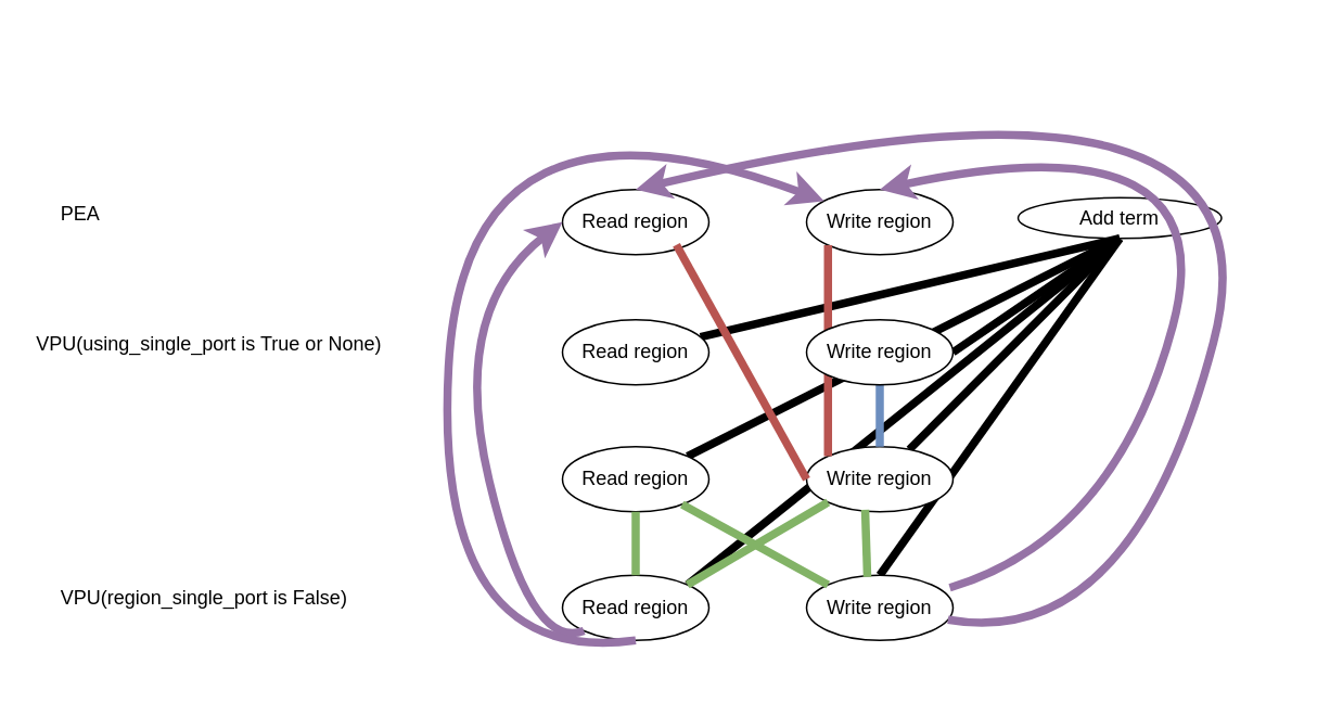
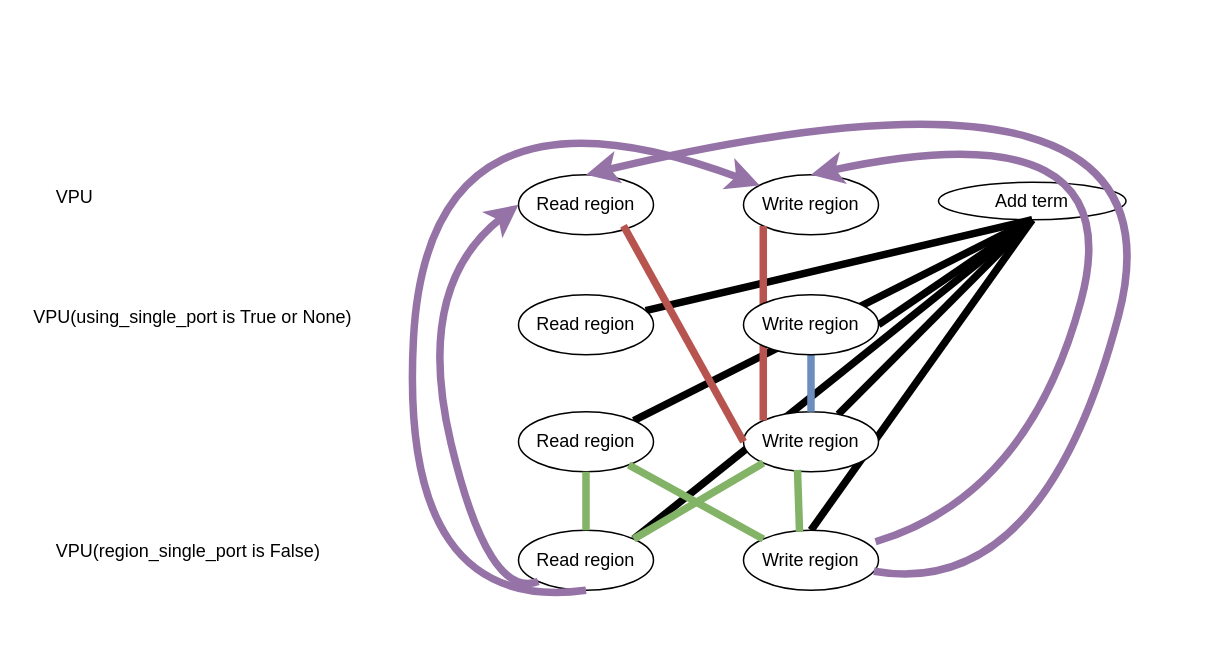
  <mxCell id="0" />
  <mxCell id="1" parent="0" />
- <mxCell id="2" value="PEA" style="text;html=1;strokeColor=none;fillColor=none;align=left;verticalAlign=middle;whiteSpace=wrap;rounded=0;" vertex="1" parent="1"><mxGeometry x="35" y="116" width="60" height="30" as="geometry" /></mxCell>
+ <mxCell id="2" value="VPU" style="text;html=1;strokeColor=none;fillColor=none;align=left;verticalAlign=middle;whiteSpace=wrap;rounded=0;" vertex="1" parent="1"><mxGeometry x="35" y="116" width="60" height="30" as="geometry" /></mxCell>
  <mxCell id="3" value="VPU(using_single_port is True or None)" style="text;html=1;strokeColor=none;fillColor=none;align=left;verticalAlign=middle;whiteSpace=wrap;rounded=0;" vertex="1" parent="1"><mxGeometry x="20" y="196" width="230" height="30" as="geometry" /></mxCell>
  <mxCell id="4" value="VPU(region_single_port is False)" style="text;whiteSpace=wrap;html=1;align=left;" vertex="1" parent="1"><mxGeometry x="35" y="353" width="200" height="40" as="geometry" /></mxCell>
  <mxCell id="5" value="Read region" style="ellipse;whiteSpace=wrap;html=1;" vertex="1" parent="1"><mxGeometry x="345" y="116" width="90" height="40" as="geometry" /></mxCell>
  <mxCell id="6" value="Write region" style="ellipse;whiteSpace=wrap;html=1;" vertex="1" parent="1"><mxGeometry x="495" y="116" width="90" height="40" as="geometry" /></mxCell>
  <mxCell id="7" value="Add term" style="ellipse;whiteSpace=wrap;html=1;" vertex="1" parent="1"><mxGeometry x="625" y="121" width="125" height="25" as="geometry" /></mxCell>
  <mxCell id="8" value="" style="endArrow=none;html=1;rounded=0;entryX=0.5;entryY=1;entryDx=0;entryDy=0;strokeWidth=5;" edge="1" parent="1" source="14" target="7"><mxGeometry width="50" height="50" relative="1" as="geometry"><mxPoint x="645" y="240" as="sourcePoint" /><mxPoint x="695" y="190" as="targetPoint" /></mxGeometry></mxCell>
  <mxCell id="9" value="" style="endArrow=none;html=1;rounded=0;entryX=0.5;entryY=1;entryDx=0;entryDy=0;exitX=1;exitY=0.5;exitDx=0;exitDy=0;strokeWidth=5;" edge="1" parent="1" source="30" target="7"><mxGeometry width="50" height="50" relative="1" as="geometry"><mxPoint x="442.002" y="254.822" as="sourcePoint" /><mxPoint x="675" y="215" as="targetPoint" /></mxGeometry></mxCell>
  <mxCell id="10" value="" style="endArrow=none;html=1;rounded=0;entryX=0.5;entryY=1;entryDx=0;entryDy=0;exitX=1;exitY=0;exitDx=0;exitDy=0;strokeWidth=5;" edge="1" parent="1" source="15" target="7"><mxGeometry width="50" height="50" relative="1" as="geometry"><mxPoint x="442.002" y="254.822" as="sourcePoint" /><mxPoint x="675" y="215" as="targetPoint" /></mxGeometry></mxCell>
  <mxCell id="11" value="" style="endArrow=none;html=1;rounded=0;entryX=0.5;entryY=1;entryDx=0;entryDy=0;strokeWidth=5;" edge="1" parent="1" source="16" target="7"><mxGeometry width="50" height="50" relative="1" as="geometry"><mxPoint x="452.002" y="264.822" as="sourcePoint" /><mxPoint x="685" y="225" as="targetPoint" /></mxGeometry></mxCell>
  <mxCell id="12" value="" style="endArrow=none;html=1;rounded=0;entryX=0.5;entryY=1;entryDx=0;entryDy=0;exitX=1;exitY=0;exitDx=0;exitDy=0;strokeWidth=5;" edge="1" parent="1" source="17" target="7"><mxGeometry width="50" height="50" relative="1" as="geometry"><mxPoint x="569.575" y="311.991" as="sourcePoint" /><mxPoint x="675" y="215" as="targetPoint" /></mxGeometry></mxCell>
  <mxCell id="13" value="" style="endArrow=none;html=1;rounded=0;entryX=0.5;entryY=1;entryDx=0;entryDy=0;exitX=0.5;exitY=0;exitDx=0;exitDy=0;strokeWidth=5;" edge="1" parent="1" source="18" target="7"><mxGeometry width="50" height="50" relative="1" as="geometry"><mxPoint x="579.575" y="321.991" as="sourcePoint" /><mxPoint x="685" y="220" as="targetPoint" /></mxGeometry></mxCell>
  <mxCell id="14" value="Read region" style="ellipse;whiteSpace=wrap;html=1;" vertex="1" parent="1"><mxGeometry x="345" y="196" width="90" height="40" as="geometry" /></mxCell>
  <mxCell id="15" value="Read region" style="ellipse;whiteSpace=wrap;html=1;" vertex="1" parent="1"><mxGeometry x="345" y="274" width="90" height="40" as="geometry" /></mxCell>
  <mxCell id="16" value="Write region" style="ellipse;whiteSpace=wrap;html=1;" vertex="1" parent="1"><mxGeometry x="495" y="274" width="90" height="40" as="geometry" /></mxCell>
  <mxCell id="17" value="Read region" style="ellipse;whiteSpace=wrap;html=1;" vertex="1" parent="1"><mxGeometry x="345" y="353" width="90" height="40" as="geometry" /></mxCell>
  <mxCell id="18" value="Write region" style="ellipse;whiteSpace=wrap;html=1;" vertex="1" parent="1"><mxGeometry x="495" y="353" width="90" height="40" as="geometry" /></mxCell>
  <mxCell id="19" value="" style="endArrow=none;html=1;rounded=0;entryX=0.5;entryY=1;entryDx=0;entryDy=0;exitX=0.5;exitY=0;exitDx=0;exitDy=0;fillColor=#dae8fc;strokeColor=#6c8ebf;strokeWidth=5;" edge="1" parent="1" source="16" target="30"><mxGeometry width="50" height="50" relative="1" as="geometry"><mxPoint x="525" y="280" as="sourcePoint" /><mxPoint x="575" y="230" as="targetPoint" /></mxGeometry></mxCell>
  <mxCell id="20" value="" style="endArrow=none;html=1;rounded=0;strokeWidth=5;exitX=0;exitY=0.5;exitDx=0;exitDy=0;fillColor=#f8cecc;strokeColor=#b85450;" edge="1" parent="1" source="16"><mxGeometry width="50" height="50" relative="1" as="geometry"><mxPoint x="365" y="200" as="sourcePoint" /><mxPoint x="415" y="150" as="targetPoint" /></mxGeometry></mxCell>
  <mxCell id="21" value="" style="endArrow=none;html=1;rounded=0;strokeWidth=5;exitX=0;exitY=0;exitDx=0;exitDy=0;fillColor=#f8cecc;strokeColor=#b85450;entryX=0;entryY=1;entryDx=0;entryDy=0;" edge="1" parent="1" source="16" target="6"><mxGeometry width="50" height="50" relative="1" as="geometry"><mxPoint x="505" y="304" as="sourcePoint" /><mxPoint x="425" y="160" as="targetPoint" /></mxGeometry></mxCell>
  <mxCell id="22" value="" style="endArrow=none;html=1;rounded=0;strokeWidth=5;entryX=0;entryY=0;entryDx=0;entryDy=0;fillColor=#d5e8d4;strokeColor=#82b366;" edge="1" parent="1" source="15" target="18"><mxGeometry width="50" height="50" relative="1" as="geometry"><mxPoint x="390" y="364" as="sourcePoint" /><mxPoint x="390" y="384.711" as="targetPoint" /></mxGeometry></mxCell>
  <mxCell id="23" value="" style="endArrow=none;html=1;rounded=0;strokeWidth=5;entryX=1;entryY=0;entryDx=0;entryDy=0;exitX=0;exitY=1;exitDx=0;exitDy=0;fillColor=#d5e8d4;strokeColor=#82b366;" edge="1" parent="1" source="16" target="17"><mxGeometry width="50" height="50" relative="1" as="geometry"><mxPoint x="428.522" y="319.47" as="sourcePoint" /><mxPoint x="518.18" y="368.858" as="targetPoint" /></mxGeometry></mxCell>
  <mxCell id="24" value="" style="endArrow=none;html=1;rounded=0;strokeWidth=5;entryX=0.415;entryY=0.025;entryDx=0;entryDy=0;exitX=0.4;exitY=0.967;exitDx=0;exitDy=0;exitPerimeter=0;entryPerimeter=0;fillColor=#d5e8d4;strokeColor=#82b366;" edge="1" parent="1" source="16" target="18"><mxGeometry width="50" height="50" relative="1" as="geometry"><mxPoint x="438.522" y="329.47" as="sourcePoint" /><mxPoint x="528.18" y="378.858" as="targetPoint" /></mxGeometry></mxCell>
  <mxCell id="25" value="" style="endArrow=none;html=1;rounded=0;strokeWidth=5;entryX=0.5;entryY=0;entryDx=0;entryDy=0;exitX=0.5;exitY=1;exitDx=0;exitDy=0;fillColor=#d5e8d4;strokeColor=#82b366;" edge="1" parent="1" source="15" target="17"><mxGeometry width="50" height="50" relative="1" as="geometry"><mxPoint x="448.522" y="339.47" as="sourcePoint" /><mxPoint x="538.18" y="388.858" as="targetPoint" /></mxGeometry></mxCell>
  <mxCell id="26" value="" style="curved=1;endArrow=classic;html=1;rounded=0;strokeWidth=5;entryX=0;entryY=0.5;entryDx=0;entryDy=0;exitX=0;exitY=1;exitDx=0;exitDy=0;fillColor=#e1d5e7;strokeColor=#9673a6;" edge="1" parent="1" source="17" target="5"><mxGeometry width="50" height="50" relative="1" as="geometry"><mxPoint x="275" y="400" as="sourcePoint" /><mxPoint x="325" y="350" as="targetPoint" /><Array as="points"><mxPoint x="325" y="400" /><mxPoint x="275" y="190" /></Array></mxGeometry></mxCell>
  <mxCell id="27" value="" style="curved=1;endArrow=classic;html=1;rounded=0;strokeWidth=5;exitX=0.5;exitY=1;exitDx=0;exitDy=0;fillColor=#e1d5e7;strokeColor=#9673a6;" edge="1" parent="1" source="17" target="6"><mxGeometry width="50" height="50" relative="1" as="geometry"><mxPoint x="368.18" y="397.142" as="sourcePoint" /><mxPoint x="355" y="146" as="targetPoint" /><Array as="points"><mxPoint x="265" y="410" /><mxPoint x="285" y="40" /></Array></mxGeometry></mxCell>
  <mxCell id="28" value="" style="curved=1;endArrow=classic;html=1;rounded=0;strokeWidth=5;exitX=0.978;exitY=0.192;exitDx=0;exitDy=0;exitPerimeter=0;entryX=0.5;entryY=0;entryDx=0;entryDy=0;fillColor=#e1d5e7;strokeColor=#9673a6;" edge="1" parent="1" source="18" target="6"><mxGeometry width="50" height="50" relative="1" as="geometry"><mxPoint x="695" y="420" as="sourcePoint" /><mxPoint x="745" y="370" as="targetPoint" /><Array as="points"><mxPoint x="685" y="330" /><mxPoint x="755" y="70" /></Array></mxGeometry></mxCell>
  <mxCell id="29" value="" style="curved=1;endArrow=classic;html=1;rounded=0;strokeWidth=5;entryX=0.5;entryY=0;entryDx=0;entryDy=0;fillColor=#e1d5e7;strokeColor=#9673a6;" edge="1" parent="1" source="18" target="5"><mxGeometry width="50" height="50" relative="1" as="geometry"><mxPoint x="593.02" y="370.68" as="sourcePoint" /><mxPoint x="550" y="126" as="targetPoint" /><Array as="points"><mxPoint x="695" y="400" /><mxPoint x="795" y="20" /></Array></mxGeometry></mxCell>
  <mxCell id="30" value="Write region" style="ellipse;whiteSpace=wrap;html=1;" vertex="1" parent="1"><mxGeometry x="495" y="196" width="90" height="40" as="geometry" /></mxCell>
